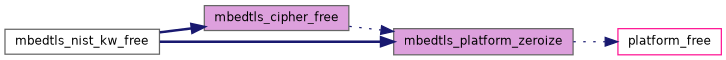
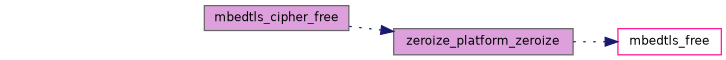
  digraph {
    rankdir=LR
    node [color=gray40 fillcolor=white fontname=Helvetica fontsize=10 shape=record style=filled]
    edge [color=midnightblue fontname=Helvetica fontsize=10 labelfontname=Helvetica labelfontsize=10 style=bold]
-   n1 [fontcolor=black height=0.2 label=mbedtls_nist_kw_free width=0.4]
    n2 [fillcolor=plum height=0.2 label=mbedtls_cipher_free width=0.4]
-   n3 [fillcolor=plum height=0.2 label=mbedtls_platform_zeroize width=0.4]
-   n4 [color=deeppink height=0.2 label=platform_free width=0.4]
-   n1 -> n2
-   n1 -> n3
+   n3 [fillcolor=plum height=0.2 label=zeroize_platform_zeroize width=0.4]
+   n4 [color=deeppink height=0.2 label=mbedtls_free width=0.4]
    n2 -> n3 [style=dotted]
    n3 -> n4 [style=dotted]
  }
